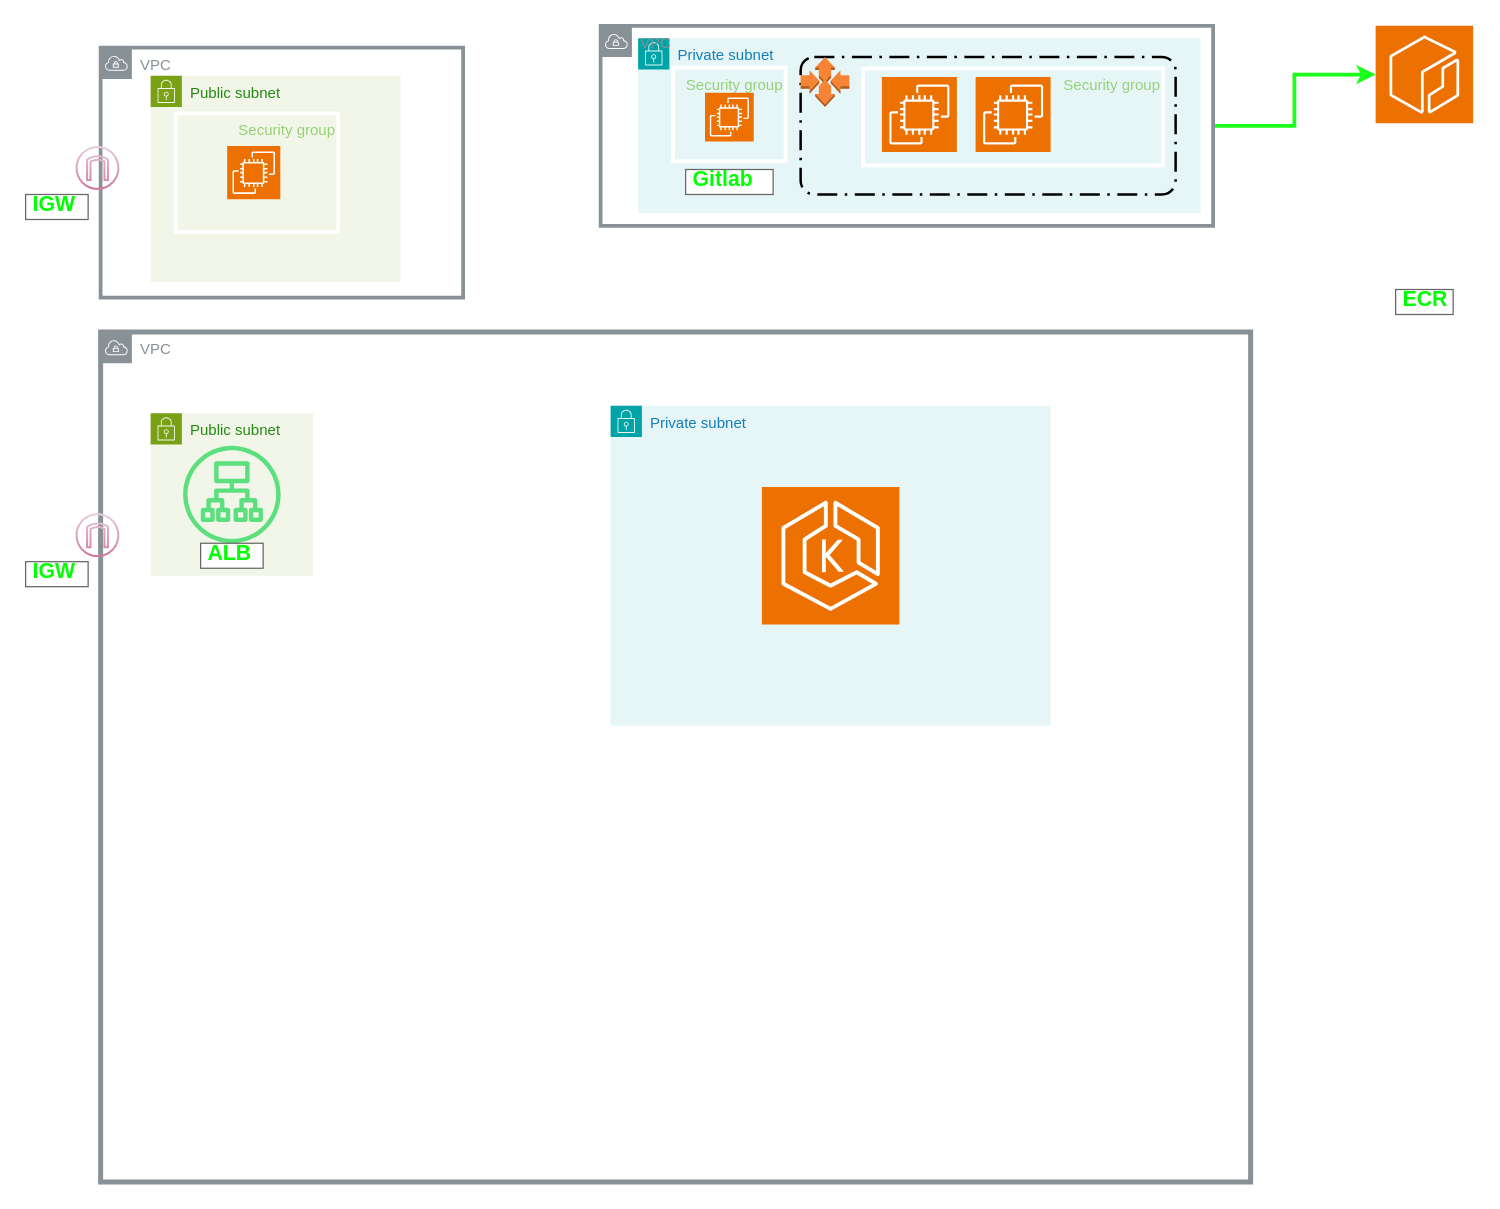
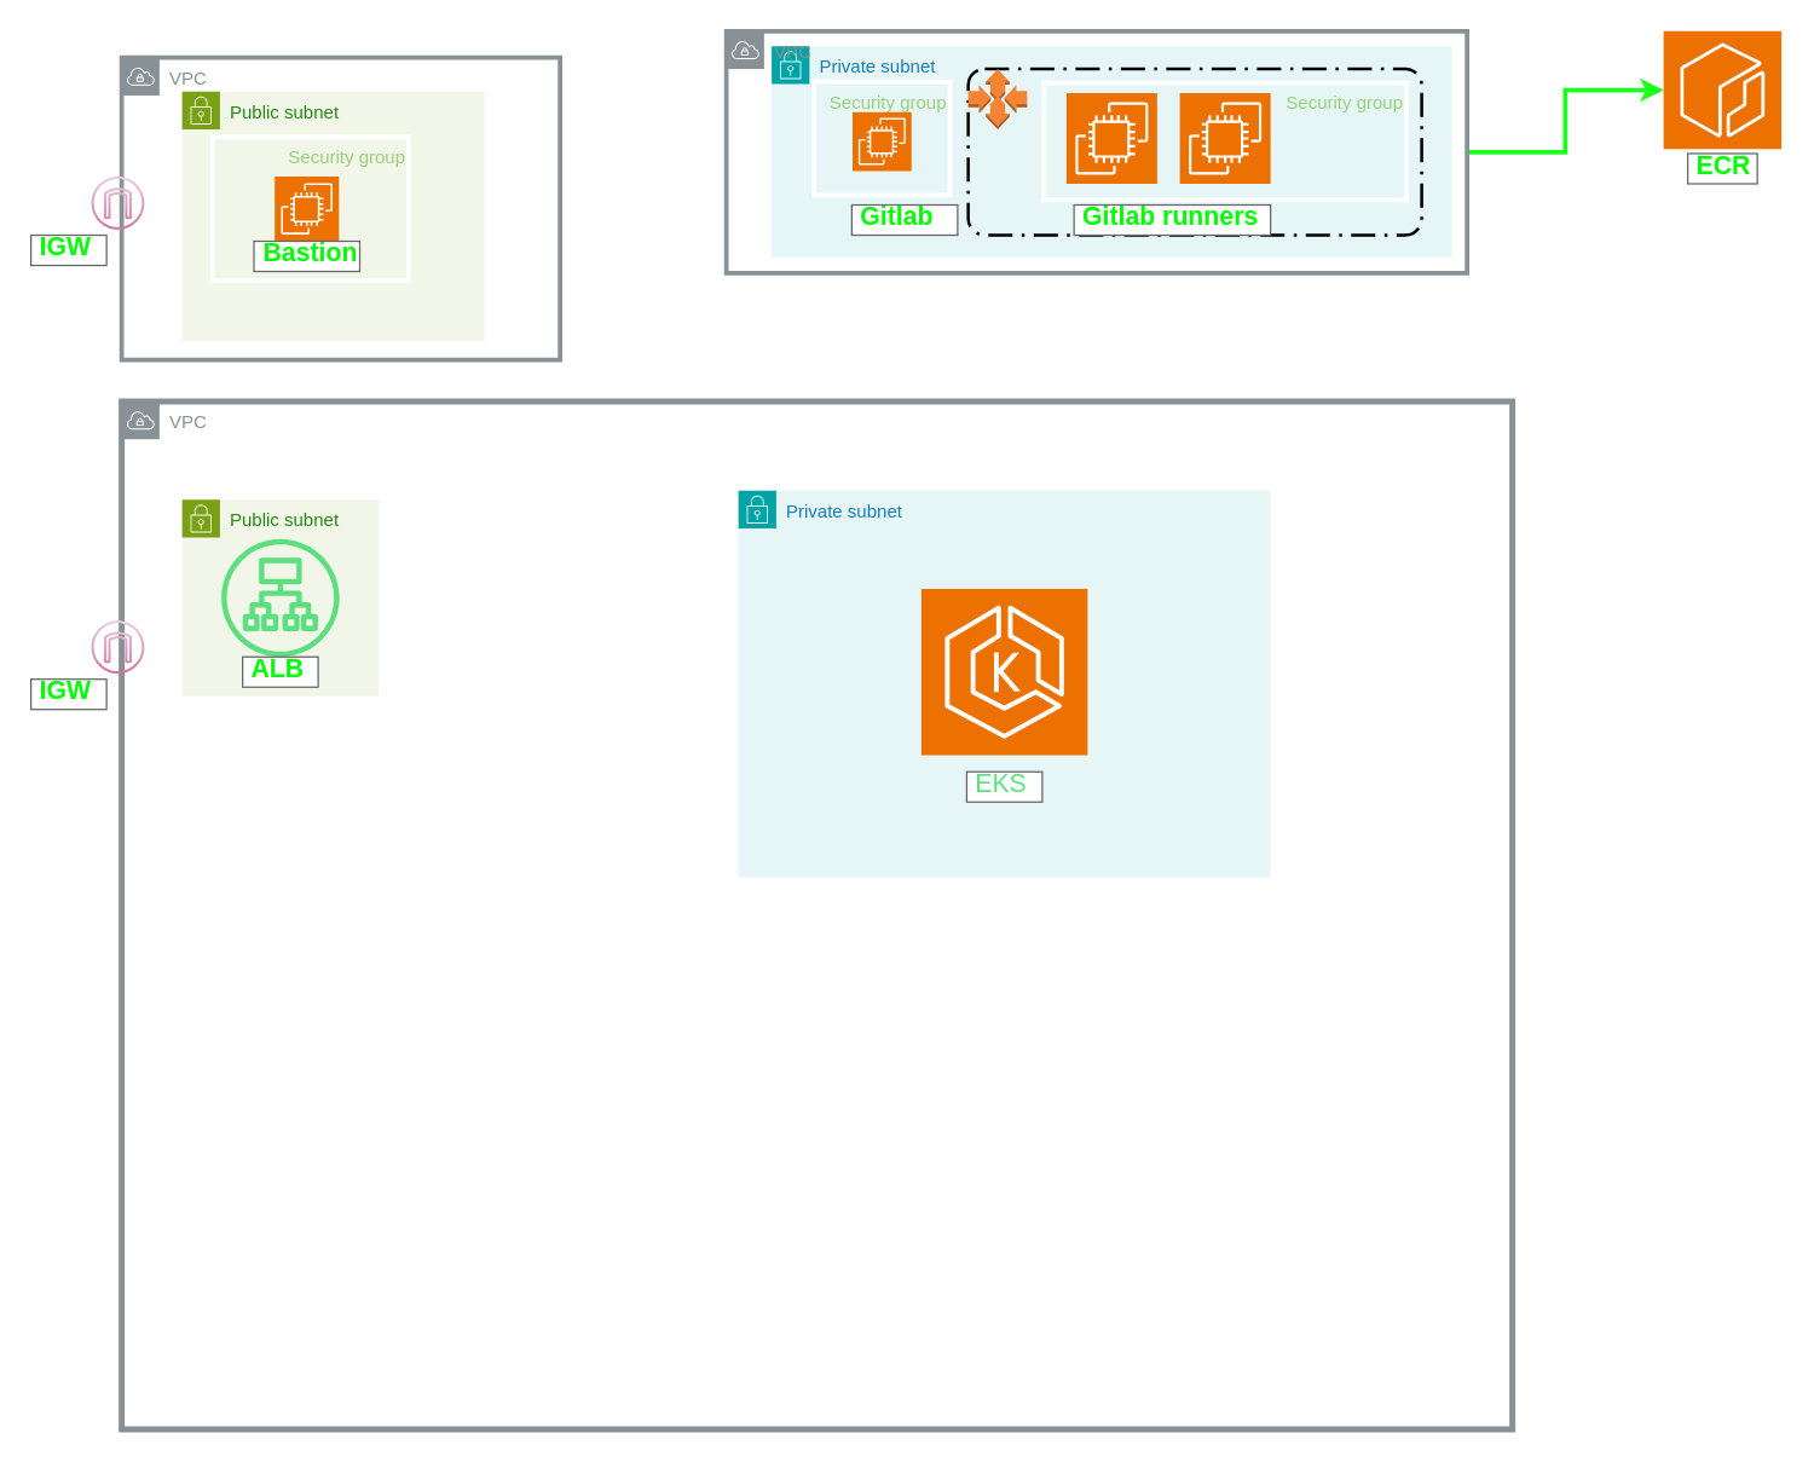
  <mxCell id="0" />
  <mxCell id="1" parent="0" />
  <mxCell id="2" value="VPC" style="sketch=0;outlineConnect=0;gradientColor=none;html=1;whiteSpace=wrap;fontSize=12;fontStyle=0;shape=mxgraph.aws4.group;grIcon=mxgraph.aws4.group_vpc;strokeColor=#879196;fillColor=none;verticalAlign=top;align=left;spacingLeft=30;fontColor=#879196;dashed=0;strokeWidth=4;" vertex="1" parent="1"><mxGeometry x="80" y="265" width="920" height="680" as="geometry" /></mxCell>
  <mxCell id="3" value="Public subnet" style="points=[[0,0],[0.25,0],[0.5,0],[0.75,0],[1,0],[1,0.25],[1,0.5],[1,0.75],[1,1],[0.75,1],[0.5,1],[0.25,1],[0,1],[0,0.75],[0,0.5],[0,0.25]];outlineConnect=0;gradientColor=none;html=1;whiteSpace=wrap;fontSize=12;fontStyle=0;container=1;pointerEvents=0;collapsible=0;recursiveResize=0;shape=mxgraph.aws4.group;grIcon=mxgraph.aws4.group_security_group;grStroke=0;strokeColor=#7AA116;fillColor=#F2F6E8;verticalAlign=top;align=left;spacingLeft=30;fontColor=#248814;dashed=0;" vertex="1" parent="1"><mxGeometry x="120" y="60" width="200" height="165" as="geometry" /></mxCell>
  <mxCell id="4" value="VPC" style="sketch=0;outlineConnect=0;gradientColor=none;html=1;whiteSpace=wrap;fontSize=12;fontStyle=0;shape=mxgraph.aws4.group;grIcon=mxgraph.aws4.group_vpc;strokeColor=#879196;fillColor=none;verticalAlign=top;align=left;spacingLeft=30;fontColor=#879196;dashed=0;strokeWidth=3;" vertex="1" parent="3"><mxGeometry x="-40" y="-22.5" width="290" height="200" as="geometry" /></mxCell>
  <mxCell id="5" value="&lt;div align=&quot;right&quot;&gt;&lt;font data-darkreader-inline-color=&quot;&quot; style=&quot;--darkreader-inline-color: #99d17a;&quot; color=&quot;#97d077&quot;&gt;Security group&lt;/font&gt;&lt;/div&gt;" style="fillColor=none;strokeColor=#FFFFFF;verticalAlign=top;fontStyle=0;fontColor=#DD3522;whiteSpace=wrap;html=1;align=right;strokeWidth=3;" vertex="1" parent="3"><mxGeometry x="20" y="30" width="130" height="95" as="geometry" /></mxCell>
  <mxCell id="6" value="" style="sketch=0;points=[[0,0,0],[0.25,0,0],[0.5,0,0],[0.75,0,0],[1,0,0],[0,1,0],[0.25,1,0],[0.5,1,0],[0.75,1,0],[1,1,0],[0,0.25,0],[0,0.5,0],[0,0.75,0],[1,0.25,0],[1,0.5,0],[1,0.75,0]];outlineConnect=0;fontColor=#232F3E;fillColor=#ED7100;strokeColor=#ffffff;dashed=0;verticalLabelPosition=bottom;verticalAlign=top;align=center;html=1;fontSize=12;fontStyle=0;aspect=fixed;shape=mxgraph.aws4.resourceIcon;resIcon=mxgraph.aws4.ec2;" vertex="1" parent="3"><mxGeometry x="61.25" y="56.25" width="42.5" height="42.5" as="geometry" /></mxCell>
+ <mxCell id="7" value="&lt;font data-darkreader-inline-color=&quot;&quot; style=&quot;--darkreader-inline-color: #1aff1a;&quot; color=&quot;#00ff00&quot;&gt;&lt;b&gt;Bastion&lt;/b&gt;&lt;/font&gt;" style="strokeWidth=1;shadow=0;dashed=0;align=center;html=1;shape=mxgraph.mockup.text.textBox;fontColor=#666666;align=left;fontSize=17;spacingLeft=4;spacingTop=-3;whiteSpace=wrap;strokeColor=#666666;mainText=" vertex="1" parent="3"><mxGeometry x="47.5" y="99" width="70" height="20" as="geometry" /></mxCell>
  <mxCell id="8" value="" style="outlineConnect=0;fillColor=#e6d0de;strokeColor=#996185;dashed=0;verticalLabelPosition=bottom;verticalAlign=top;align=center;html=1;fontSize=12;fontStyle=0;aspect=fixed;pointerEvents=1;shape=mxgraph.aws4.internet_gateway;fillStyle=solid;strokeWidth=2;shadow=0;gradientColor=#d5739d;" vertex="1" parent="3"><mxGeometry x="-60" y="56.25" width="35" height="35" as="geometry" /></mxCell>
  <mxCell id="9" value="Private subnet" style="points=[[0,0],[0.25,0],[0.5,0],[0.75,0],[1,0],[1,0.25],[1,0.5],[1,0.75],[1,1],[0.75,1],[0.5,1],[0.25,1],[0,1],[0,0.75],[0,0.5],[0,0.25]];outlineConnect=0;gradientColor=none;html=1;whiteSpace=wrap;fontSize=12;fontStyle=0;container=1;pointerEvents=0;collapsible=0;recursiveResize=0;shape=mxgraph.aws4.group;grIcon=mxgraph.aws4.group_security_group;grStroke=0;strokeColor=#00A4A6;fillColor=#E6F6F7;verticalAlign=top;align=left;spacingLeft=30;fontColor=#147EBA;dashed=0;" vertex="1" parent="1"><mxGeometry x="510" y="30" width="450" height="140" as="geometry" /></mxCell>
  <mxCell id="10" value="" style="edgeStyle=orthogonalEdgeStyle;rounded=0;orthogonalLoop=1;jettySize=auto;html=1;strokeWidth=3;strokeColor=#1cff1c;" edge="1" parent="1" source="11" target="27"><mxGeometry relative="1" as="geometry" /></mxCell>
  <mxCell id="11" value="VPC" style="sketch=0;outlineConnect=0;gradientColor=none;html=1;whiteSpace=wrap;fontSize=12;fontStyle=0;shape=mxgraph.aws4.group;grIcon=mxgraph.aws4.group_vpc;strokeColor=#879196;fillColor=none;verticalAlign=top;align=left;spacingLeft=30;fontColor=#879196;dashed=0;strokeWidth=3;" vertex="1" parent="1"><mxGeometry x="480" y="20" width="490" height="160" as="geometry" /></mxCell>
  <mxCell id="12" value="" style="sketch=0;points=[[0,0,0],[0.25,0,0],[0.5,0,0],[0.75,0,0],[1,0,0],[0,1,0],[0.25,1,0],[0.5,1,0],[0.75,1,0],[1,1,0],[0,0.25,0],[0,0.5,0],[0,0.75,0],[1,0.25,0],[1,0.5,0],[1,0.75,0]];outlineConnect=0;fontColor=#232F3E;fillColor=#ED7100;strokeColor=#ffffff;dashed=0;verticalLabelPosition=bottom;verticalAlign=top;align=center;html=1;fontSize=12;fontStyle=0;aspect=fixed;shape=mxgraph.aws4.resourceIcon;resIcon=mxgraph.aws4.ec2;" vertex="1" parent="1"><mxGeometry x="563.5" y="73.5" width="39" height="39" as="geometry" /></mxCell>
  <mxCell id="13" value="" style="rounded=1;arcSize=10;dashed=1;fillColor=none;gradientColor=none;dashPattern=8 3 1 3;strokeWidth=2;" vertex="1" parent="1"><mxGeometry x="640" y="45" width="300" height="110" as="geometry" /></mxCell>
  <mxCell id="14" value="" style="outlineConnect=0;dashed=0;verticalLabelPosition=bottom;verticalAlign=top;align=center;html=1;shape=mxgraph.aws3.auto_scaling;fillColor=#F58534;gradientColor=none;" vertex="1" parent="1"><mxGeometry x="640" y="45" width="39" height="40" as="geometry" /></mxCell>
  <mxCell id="15" value="" style="sketch=0;points=[[0,0,0],[0.25,0,0],[0.5,0,0],[0.75,0,0],[1,0,0],[0,1,0],[0.25,1,0],[0.5,1,0],[0.75,1,0],[1,1,0],[0,0.25,0],[0,0.5,0],[0,0.75,0],[1,0.25,0],[1,0.5,0],[1,0.75,0]];outlineConnect=0;fontColor=#232F3E;fillColor=#ED7100;strokeColor=#ffffff;dashed=0;verticalLabelPosition=bottom;verticalAlign=top;align=center;html=1;fontSize=12;fontStyle=0;aspect=fixed;shape=mxgraph.aws4.resourceIcon;resIcon=mxgraph.aws4.ec2;" vertex="1" parent="1"><mxGeometry x="705" y="61" width="60" height="60" as="geometry" /></mxCell>
  <mxCell id="16" value="" style="sketch=0;points=[[0,0,0],[0.25,0,0],[0.5,0,0],[0.75,0,0],[1,0,0],[0,1,0],[0.25,1,0],[0.5,1,0],[0.75,1,0],[1,1,0],[0,0.25,0],[0,0.5,0],[0,0.75,0],[1,0.25,0],[1,0.5,0],[1,0.75,0]];outlineConnect=0;fontColor=#232F3E;fillColor=#ED7100;strokeColor=#ffffff;dashed=0;verticalLabelPosition=bottom;verticalAlign=top;align=center;html=1;fontSize=12;fontStyle=0;aspect=fixed;shape=mxgraph.aws4.resourceIcon;resIcon=mxgraph.aws4.ec2;" vertex="1" parent="1"><mxGeometry x="780" y="61" width="60" height="60" as="geometry" /></mxCell>
- <mxCell id="17" value="&lt;b&gt;&lt;font data-darkreader-inline-color=&quot;&quot; style=&quot;--darkreader-inline-color: #1aff1a;&quot; color=&quot;#00ff00&quot;&gt;Gitlab&lt;/font&gt;&lt;/b&gt;" style="strokeWidth=1;shadow=0;dashed=0;align=center;html=1;shape=mxgraph.mockup.text.textBox;fontColor=#666666;align=left;fontSize=17;spacingLeft=4;spacingTop=-3;whiteSpace=wrap;strokeColor=#666666;mainText=" vertex="1" parent="1"><mxGeometry x="548" y="135" width="70" height="20" as="geometry" /></mxCell>
+ <mxCell id="17" value="&lt;b&gt;&lt;font data-darkreader-inline-color=&quot;&quot; style=&quot;--darkreader-inline-color: #1aff1a;&quot; color=&quot;#00ff00&quot;&gt;Gitlab&lt;/font&gt;&lt;/b&gt;" style="strokeWidth=1;shadow=0;dashed=0;align=center;html=1;shape=mxgraph.mockup.text.textBox;fontColor=#666666;align=left;fontSize=17;spacingLeft=4;spacingTop=-3;whiteSpace=wrap;strokeColor=#666666;mainText=" vertex="1" parent="1"><mxGeometry x="563" y="135" width="70" height="20" as="geometry" /></mxCell>
+ <mxCell id="18" value="&lt;b&gt;&lt;font data-darkreader-inline-color=&quot;&quot; style=&quot;--darkreader-inline-color: #1aff1a;&quot; color=&quot;#00ff00&quot;&gt;Gitlab runners&lt;br&gt;&lt;/font&gt;&lt;/b&gt;" style="strokeWidth=1;shadow=0;dashed=0;align=center;html=1;shape=mxgraph.mockup.text.textBox;fontColor=#666666;align=left;fontSize=17;spacingLeft=4;spacingTop=-3;whiteSpace=wrap;strokeColor=#666666;mainText=" vertex="1" parent="1"><mxGeometry x="710" y="135" width="130" height="20" as="geometry" /></mxCell>
  <mxCell id="19" value="&lt;div align=&quot;right&quot;&gt;&lt;font data-darkreader-inline-color=&quot;&quot; style=&quot;--darkreader-inline-color: #99d17a;&quot; color=&quot;#97d077&quot;&gt;Security group&lt;/font&gt;&lt;/div&gt;" style="fillColor=none;strokeColor=#FFFFFF;verticalAlign=top;fontStyle=0;fontColor=#DD3522;whiteSpace=wrap;html=1;align=right;strokeWidth=3;" vertex="1" parent="1"><mxGeometry x="538" y="53.5" width="90" height="75" as="geometry" /></mxCell>
  <mxCell id="20" value="&lt;div align=&quot;right&quot;&gt;&lt;font data-darkreader-inline-color=&quot;&quot; style=&quot;--darkreader-inline-color: #99d17a;&quot; color=&quot;#97d077&quot;&gt;Security group&lt;/font&gt;&lt;/div&gt;" style="fillColor=none;strokeColor=#FFFFFF;verticalAlign=top;fontStyle=0;fontColor=#DD3522;whiteSpace=wrap;html=1;align=right;strokeWidth=3;" vertex="1" parent="1"><mxGeometry x="690" y="54.25" width="240" height="77.5" as="geometry" /></mxCell>
  <mxCell id="21" value="&lt;div align=&quot;center&quot;&gt;&lt;font data-darkreader-inline-color=&quot;&quot; style=&quot;--darkreader-inline-color: #1aff1a;&quot; color=&quot;#00ff00&quot;&gt;&lt;b&gt;IGW&lt;/b&gt;&lt;/font&gt;&lt;/div&gt;" style="strokeWidth=1;shadow=0;dashed=0;align=center;html=1;shape=mxgraph.mockup.text.textBox;fontColor=#666666;align=left;fontSize=17;spacingLeft=4;spacingTop=-3;whiteSpace=wrap;strokeColor=#666666;mainText=" vertex="1" parent="1"><mxGeometry x="20" y="155" width="50" height="20" as="geometry" /></mxCell>
  <mxCell id="22" value="" style="outlineConnect=0;fillColor=#e6d0de;strokeColor=#996185;dashed=0;verticalLabelPosition=bottom;verticalAlign=top;align=center;html=1;fontSize=12;fontStyle=0;aspect=fixed;pointerEvents=1;shape=mxgraph.aws4.internet_gateway;fillStyle=solid;strokeWidth=2;shadow=0;gradientColor=#d5739d;" vertex="1" parent="1"><mxGeometry x="60" y="410" width="35" height="35" as="geometry" /></mxCell>
  <mxCell id="23" value="&lt;div align=&quot;center&quot;&gt;&lt;font data-darkreader-inline-color=&quot;&quot; style=&quot;--darkreader-inline-color: #1aff1a;&quot; color=&quot;#00ff00&quot;&gt;&lt;b&gt;IGW&lt;/b&gt;&lt;/font&gt;&lt;/div&gt;" style="strokeWidth=1;shadow=0;dashed=0;align=center;html=1;shape=mxgraph.mockup.text.textBox;fontColor=#666666;align=left;fontSize=17;spacingLeft=4;spacingTop=-3;whiteSpace=wrap;strokeColor=#666666;mainText=" vertex="1" parent="1"><mxGeometry x="20" y="448.75" width="50" height="20" as="geometry" /></mxCell>
  <mxCell id="24" value="Public subnet" style="points=[[0,0],[0.25,0],[0.5,0],[0.75,0],[1,0],[1,0.25],[1,0.5],[1,0.75],[1,1],[0.75,1],[0.5,1],[0.25,1],[0,1],[0,0.75],[0,0.5],[0,0.25]];outlineConnect=0;gradientColor=none;html=1;whiteSpace=wrap;fontSize=12;fontStyle=0;container=1;pointerEvents=0;collapsible=0;recursiveResize=0;shape=mxgraph.aws4.group;grIcon=mxgraph.aws4.group_security_group;grStroke=0;strokeColor=#7AA116;fillColor=#F2F6E8;verticalAlign=top;align=left;spacingLeft=30;fontColor=#248814;dashed=0;" vertex="1" parent="1"><mxGeometry x="120" y="330" width="130" height="130" as="geometry" /></mxCell>
  <mxCell id="25" value="" style="sketch=0;outlineConnect=0;fontColor=#232F3E;gradientColor=none;fillColor=#5CE07F;strokeColor=none;dashed=0;verticalLabelPosition=bottom;verticalAlign=top;align=center;html=1;fontSize=12;fontStyle=0;aspect=fixed;pointerEvents=1;shape=mxgraph.aws4.application_load_balancer;" vertex="1" parent="1"><mxGeometry x="146" y="356" width="78" height="78" as="geometry" /></mxCell>
  <mxCell id="26" value="&lt;div align=&quot;center&quot;&gt;&lt;font data-darkreader-inline-color=&quot;&quot; style=&quot;--darkreader-inline-color: #1aff1a;&quot; color=&quot;#00ff00&quot;&gt;&lt;b&gt;ALB&lt;/b&gt;&lt;/font&gt;&lt;/div&gt;" style="strokeWidth=1;shadow=0;dashed=0;align=center;html=1;shape=mxgraph.mockup.text.textBox;fontColor=#666666;align=left;fontSize=17;spacingLeft=4;spacingTop=-3;whiteSpace=wrap;strokeColor=#666666;mainText=" vertex="1" parent="1"><mxGeometry x="160" y="434" width="50" height="20" as="geometry" /></mxCell>
  <mxCell id="27" value="" style="sketch=0;points=[[0,0,0],[0.25,0,0],[0.5,0,0],[0.75,0,0],[1,0,0],[0,1,0],[0.25,1,0],[0.5,1,0],[0.75,1,0],[1,1,0],[0,0.25,0],[0,0.5,0],[0,0.75,0],[1,0.25,0],[1,0.5,0],[1,0.75,0]];outlineConnect=0;fontColor=#232F3E;fillColor=#ED7100;strokeColor=#ffffff;dashed=0;verticalLabelPosition=bottom;verticalAlign=top;align=center;html=1;fontSize=12;fontStyle=0;aspect=fixed;shape=mxgraph.aws4.resourceIcon;resIcon=mxgraph.aws4.ecr;" vertex="1" parent="1"><mxGeometry x="1100" y="20" width="78" height="78" as="geometry" /></mxCell>
- <mxCell id="28" value="&lt;div align=&quot;center&quot;&gt;&lt;font data-darkreader-inline-color=&quot;&quot; style=&quot;--darkreader-inline-color: #1aff1a;&quot; color=&quot;#00ff00&quot;&gt;&lt;b&gt;ECR&lt;/b&gt;&lt;/font&gt;&lt;/div&gt;" style="strokeWidth=1;shadow=0;dashed=0;align=center;html=1;shape=mxgraph.mockup.text.textBox;fontColor=#666666;align=left;fontSize=17;spacingLeft=4;spacingTop=-3;whiteSpace=wrap;strokeColor=#666666;mainText=" vertex="1" parent="1"><mxGeometry x="1116" y="231" width="46" height="20" as="geometry" /></mxCell>
+ <mxCell id="28" value="&lt;div align=&quot;center&quot;&gt;&lt;font data-darkreader-inline-color=&quot;&quot; style=&quot;--darkreader-inline-color: #1aff1a;&quot; color=&quot;#00ff00&quot;&gt;&lt;b&gt;ECR&lt;/b&gt;&lt;/font&gt;&lt;/div&gt;" style="strokeWidth=1;shadow=0;dashed=0;align=center;html=1;shape=mxgraph.mockup.text.textBox;fontColor=#666666;align=left;fontSize=17;spacingLeft=4;spacingTop=-3;whiteSpace=wrap;strokeColor=#666666;mainText=" vertex="1" parent="1"><mxGeometry x="1116" y="101" width="46" height="20" as="geometry" /></mxCell>
  <mxCell id="29" value="Private subnet" style="points=[[0,0],[0.25,0],[0.5,0],[0.75,0],[1,0],[1,0.25],[1,0.5],[1,0.75],[1,1],[0.75,1],[0.5,1],[0.25,1],[0,1],[0,0.75],[0,0.5],[0,0.25]];outlineConnect=0;gradientColor=none;html=1;whiteSpace=wrap;fontSize=12;fontStyle=0;container=1;pointerEvents=0;collapsible=0;recursiveResize=0;shape=mxgraph.aws4.group;grIcon=mxgraph.aws4.group_security_group;grStroke=0;strokeColor=#00A4A6;fillColor=#E6F6F7;verticalAlign=top;align=left;spacingLeft=30;fontColor=#147EBA;dashed=0;" vertex="1" parent="1"><mxGeometry x="488" y="324" width="352" height="256" as="geometry" /></mxCell>
  <mxCell id="30" value="" style="sketch=0;points=[[0,0,0],[0.25,0,0],[0.5,0,0],[0.75,0,0],[1,0,0],[0,1,0],[0.25,1,0],[0.5,1,0],[0.75,1,0],[1,1,0],[0,0.25,0],[0,0.5,0],[0,0.75,0],[1,0.25,0],[1,0.5,0],[1,0.75,0]];outlineConnect=0;fontColor=#232F3E;fillColor=#ED7100;strokeColor=#ffffff;dashed=0;verticalLabelPosition=bottom;verticalAlign=top;align=center;html=1;fontSize=12;fontStyle=0;aspect=fixed;shape=mxgraph.aws4.resourceIcon;resIcon=mxgraph.aws4.eks;" vertex="1" parent="29"><mxGeometry x="121" y="65" width="110" height="110" as="geometry" /></mxCell>
+ <mxCell id="31" value="&lt;font data-darkreader-inline-color=&quot;&quot; style=&quot;--darkreader-inline-color: #62e184;&quot; color=&quot;#5ce07f&quot;&gt;EKS&lt;/font&gt;" style="strokeWidth=1;shadow=0;dashed=0;align=center;html=1;shape=mxgraph.mockup.text.textBox;fontColor=#666666;align=left;fontSize=17;spacingLeft=4;spacingTop=-3;whiteSpace=wrap;strokeColor=#666666;mainText=" vertex="1" parent="29"><mxGeometry x="151" y="186" width="50" height="20" as="geometry" /></mxCell>
